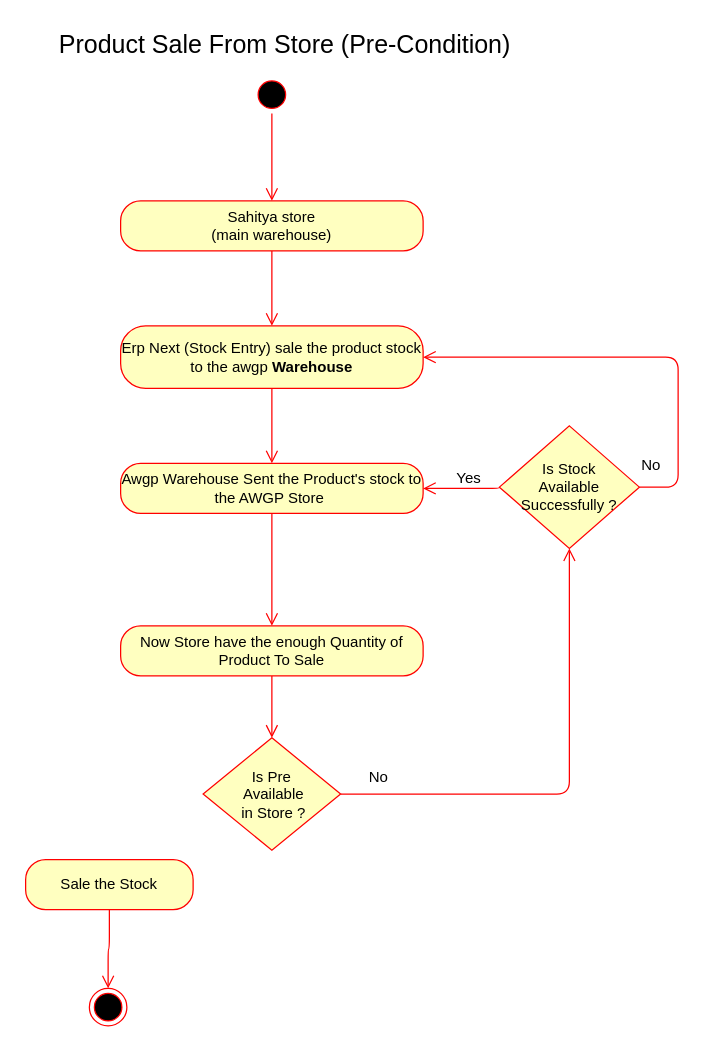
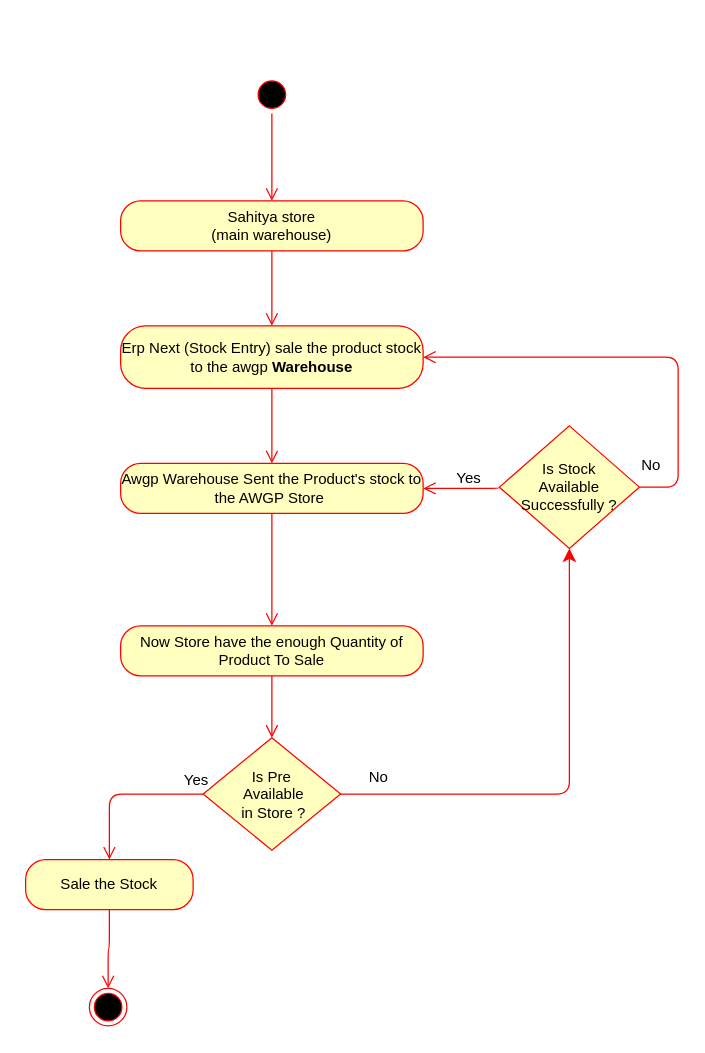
  <mxCell id="0" />
  <mxCell id="1" parent="0" />
  <mxCell id="2" value="" style="ellipse;html=1;shape=startState;fillColor=#000000;strokeColor=#ff0000;fontSize=24;" parent="1" vertex="1"><mxGeometry x="202" y="60" width="30" height="30" as="geometry" /></mxCell>
  <mxCell id="3" value="" style="edgeStyle=orthogonalEdgeStyle;html=1;verticalAlign=bottom;endArrow=open;endSize=8;strokeColor=#ff0000;fontSize=24;entryX=0.5;entryY=0;entryDx=0;entryDy=0;exitX=0.5;exitY=1;exitDx=0;exitDy=0;" parent="1" source="20" target="5" edge="1"><mxGeometry relative="1" as="geometry"><mxPoint x="217" y="260" as="targetPoint" /><mxPoint x="217" y="210" as="sourcePoint" /></mxGeometry></mxCell>
- <mxCell id="4" value="Product Sale From Store (Pre-Condition)" style="text;html=1;resizable=0;points=[];autosize=1;align=left;verticalAlign=top;spacingTop=-4;fontSize=20;shadow=0;" parent="1" vertex="1"><mxGeometry x="45" y="20" width="380" height="30" as="geometry" /></mxCell>
  <mxCell id="5" value="Erp Next (Stock Entry) sale the product stock to the awgp &lt;font style=&quot;font-size: 12px&quot;&gt;&lt;b&gt;Warehouse&lt;/b&gt;&lt;/font&gt;" style="rounded=1;whiteSpace=wrap;html=1;arcSize=40;fontColor=#000000;fillColor=#ffffc0;strokeColor=#ff0000;" parent="1" vertex="1"><mxGeometry x="96" y="260" width="242" height="50" as="geometry" /></mxCell>
  <mxCell id="6" value="" style="edgeStyle=orthogonalEdgeStyle;html=1;verticalAlign=bottom;endArrow=open;endSize=8;strokeColor=#ff0000;fontSize=20;entryX=0.5;entryY=0;entryDx=0;entryDy=0;" parent="1" source="5" target="7" edge="1"><mxGeometry relative="1" as="geometry"><mxPoint x="217" y="370" as="targetPoint" /></mxGeometry></mxCell>
  <mxCell id="7" value="Awgp Warehouse Sent the Product's stock to the AWGP Store&amp;nbsp;" style="rounded=1;whiteSpace=wrap;html=1;arcSize=40;fontColor=#000000;fillColor=#ffffc0;strokeColor=#ff0000;" parent="1" vertex="1"><mxGeometry x="96" y="370" width="242" height="40" as="geometry" /></mxCell>
  <mxCell id="8" value="Now Store have the&amp;nbsp;enough Quantity of Product To Sale" style="rounded=1;whiteSpace=wrap;html=1;arcSize=40;fontColor=#000000;fillColor=#ffffc0;strokeColor=#ff0000;" parent="1" vertex="1"><mxGeometry x="96" y="500" width="242" height="40" as="geometry" /></mxCell>
  <mxCell id="9" value="" style="edgeStyle=orthogonalEdgeStyle;html=1;verticalAlign=bottom;endArrow=open;endSize=8;strokeColor=#ff0000;fontSize=20;exitX=0.5;exitY=1;exitDx=0;exitDy=0;entryX=0.5;entryY=0;entryDx=0;entryDy=0;" parent="1" source="7" target="8" edge="1"><mxGeometry relative="1" as="geometry"><mxPoint x="217" y="480" as="targetPoint" /><mxPoint x="217" y="420" as="sourcePoint" /></mxGeometry></mxCell>
  <mxCell id="10" value="Is Pre&lt;br&gt;&amp;nbsp;Available&lt;br&gt;&amp;nbsp;in Store ?" style="rhombus;whiteSpace=wrap;html=1;fillColor=#ffffc0;strokeColor=#ff0000;fontSize=12;" parent="1" vertex="1"><mxGeometry x="162" y="589.5" width="110" height="90" as="geometry" /></mxCell>
- <mxCell id="11" value="No" style="edgeStyle=orthogonalEdgeStyle;html=1;align=left;verticalAlign=bottom;endArrow=open;endSize=8;strokeColor=#ff0000;fontSize=12;exitX=1;exitY=0.5;exitDx=0;exitDy=0;entryX=0.5;entryY=1;entryDx=0;entryDy=0;" parent="1" source="10" target="16" edge="1"><mxGeometry x="-0.891" y="5" relative="1" as="geometry"><mxPoint x="366" y="690" as="targetPoint" /><Array as="points"><mxPoint x="455" y="634" /></Array><mxPoint as="offset" /></mxGeometry></mxCell>
+ <mxCell id="11" value="No" style="edgeStyle=orthogonalEdgeStyle;html=1;align=left;verticalAlign=bottom;endArrow=classic;endSize=8;strokeColor=#ff0000;fontSize=12;exitX=1;exitY=0.5;exitDx=0;exitDy=0;entryX=0.5;entryY=1;entryDx=0;entryDy=0;" parent="1" source="10" target="16" edge="1"><mxGeometry x="-0.891" y="5" relative="1" as="geometry"><mxPoint x="366" y="690" as="targetPoint" /><Array as="points"><mxPoint x="455" y="634" /></Array><mxPoint as="offset" /></mxGeometry></mxCell>
+ <mxCell id="12" value="Yes" style="edgeStyle=orthogonalEdgeStyle;html=1;align=left;verticalAlign=top;endArrow=open;endSize=8;strokeColor=#ff0000;fontSize=12;exitX=0;exitY=0.5;exitDx=0;exitDy=0;entryX=0.5;entryY=0;entryDx=0;entryDy=0;" parent="1" source="10" target="13" edge="1"><mxGeometry x="-0.728" y="-25" relative="1" as="geometry"><mxPoint x="87" y="710" as="targetPoint" /><mxPoint x="149" y="610" as="sourcePoint" /><Array as="points"><mxPoint x="87" y="634" /></Array><mxPoint as="offset" /></mxGeometry></mxCell>
  <mxCell id="13" value="Sale the Stock" style="rounded=1;whiteSpace=wrap;html=1;arcSize=40;fontColor=#000000;fillColor=#ffffc0;strokeColor=#ff0000;" parent="1" vertex="1"><mxGeometry x="20" y="687" width="134" height="40" as="geometry" /></mxCell>
  <mxCell id="14" value="" style="ellipse;html=1;shape=endState;fillColor=#000000;strokeColor=#ff0000;fontSize=12;" parent="1" vertex="1"><mxGeometry x="71" y="790" width="30" height="30" as="geometry" /></mxCell>
  <mxCell id="15" value="" style="edgeStyle=orthogonalEdgeStyle;html=1;verticalAlign=bottom;endArrow=open;endSize=8;strokeColor=#ff0000;fontSize=20;entryX=0.5;entryY=0;entryDx=0;entryDy=0;exitX=0.5;exitY=1;exitDx=0;exitDy=0;" parent="1" source="13" target="14" edge="1"><mxGeometry relative="1" as="geometry"><mxPoint x="86" y="787" as="targetPoint" /><mxPoint x="86" y="740" as="sourcePoint" /></mxGeometry></mxCell>
  <mxCell id="16" value="Is Stock &lt;br&gt;Available&lt;br&gt;Successfully ?" style="rhombus;whiteSpace=wrap;html=1;fillColor=#ffffc0;strokeColor=#ff0000;fontSize=12;" parent="1" vertex="1"><mxGeometry x="399" y="340" width="112" height="98" as="geometry" /></mxCell>
  <mxCell id="17" value="No" style="edgeStyle=orthogonalEdgeStyle;html=1;align=left;verticalAlign=bottom;endArrow=open;endSize=8;strokeColor=#ff0000;fontSize=12;exitX=1;exitY=0.5;exitDx=0;exitDy=0;entryX=1;entryY=0.5;entryDx=0;entryDy=0;" parent="1" source="16" target="5" edge="1"><mxGeometry x="-0.767" y="31" relative="1" as="geometry"><mxPoint x="352" y="285" as="targetPoint" /><Array as="points"><mxPoint x="542" y="389" /><mxPoint x="542" y="285" /></Array><mxPoint as="offset" /></mxGeometry></mxCell>
  <mxCell id="18" value="Yes" style="edgeStyle=orthogonalEdgeStyle;html=1;align=left;verticalAlign=top;endArrow=open;endSize=8;strokeColor=#ff0000;fontSize=12;entryX=1;entryY=0.5;entryDx=0;entryDy=0;spacing=0;exitX=0;exitY=0.5;exitDx=0;exitDy=0;spacingLeft=11;shadow=0;" parent="1" source="16" target="7" edge="1"><mxGeometry x="0.477" y="-20" relative="1" as="geometry"><mxPoint x="369" y="390" as="targetPoint" /><mxPoint x="399" y="390" as="sourcePoint" /><Array as="points"><mxPoint x="399" y="390" /></Array><mxPoint as="offset" /></mxGeometry></mxCell>
  <mxCell id="19" value="" style="edgeStyle=orthogonalEdgeStyle;html=1;verticalAlign=bottom;endArrow=open;endSize=8;strokeColor=#ff0000;fontSize=24;exitX=0.5;exitY=1;exitDx=0;exitDy=0;entryX=0.5;entryY=0;entryDx=0;entryDy=0;" parent="1" source="8" target="10" edge="1"><mxGeometry relative="1" as="geometry"><mxPoint x="219" y="580" as="targetPoint" /><mxPoint x="216" y="545" as="sourcePoint" /></mxGeometry></mxCell>
  <mxCell id="20" value="&lt;div&gt;Sahitya store&lt;/div&gt;&lt;div&gt;(main warehouse)&lt;br&gt;&lt;/div&gt;" style="rounded=1;whiteSpace=wrap;html=1;arcSize=40;fontColor=#000000;fillColor=#ffffc0;strokeColor=#ff0000;" vertex="1" parent="1"><mxGeometry x="96" y="160" width="242" height="40" as="geometry" /></mxCell>
  <mxCell id="21" value="" style="edgeStyle=orthogonalEdgeStyle;html=1;verticalAlign=bottom;endArrow=open;endSize=8;strokeColor=#ff0000;fontSize=24;entryX=0.5;entryY=0;entryDx=0;entryDy=0;exitX=0.5;exitY=1;exitDx=0;exitDy=0;" edge="1" parent="1" source="2" target="20"><mxGeometry relative="1" as="geometry"><mxPoint x="329.5" y="150" as="targetPoint" /><mxPoint x="329.5" y="100" as="sourcePoint" /></mxGeometry></mxCell>
